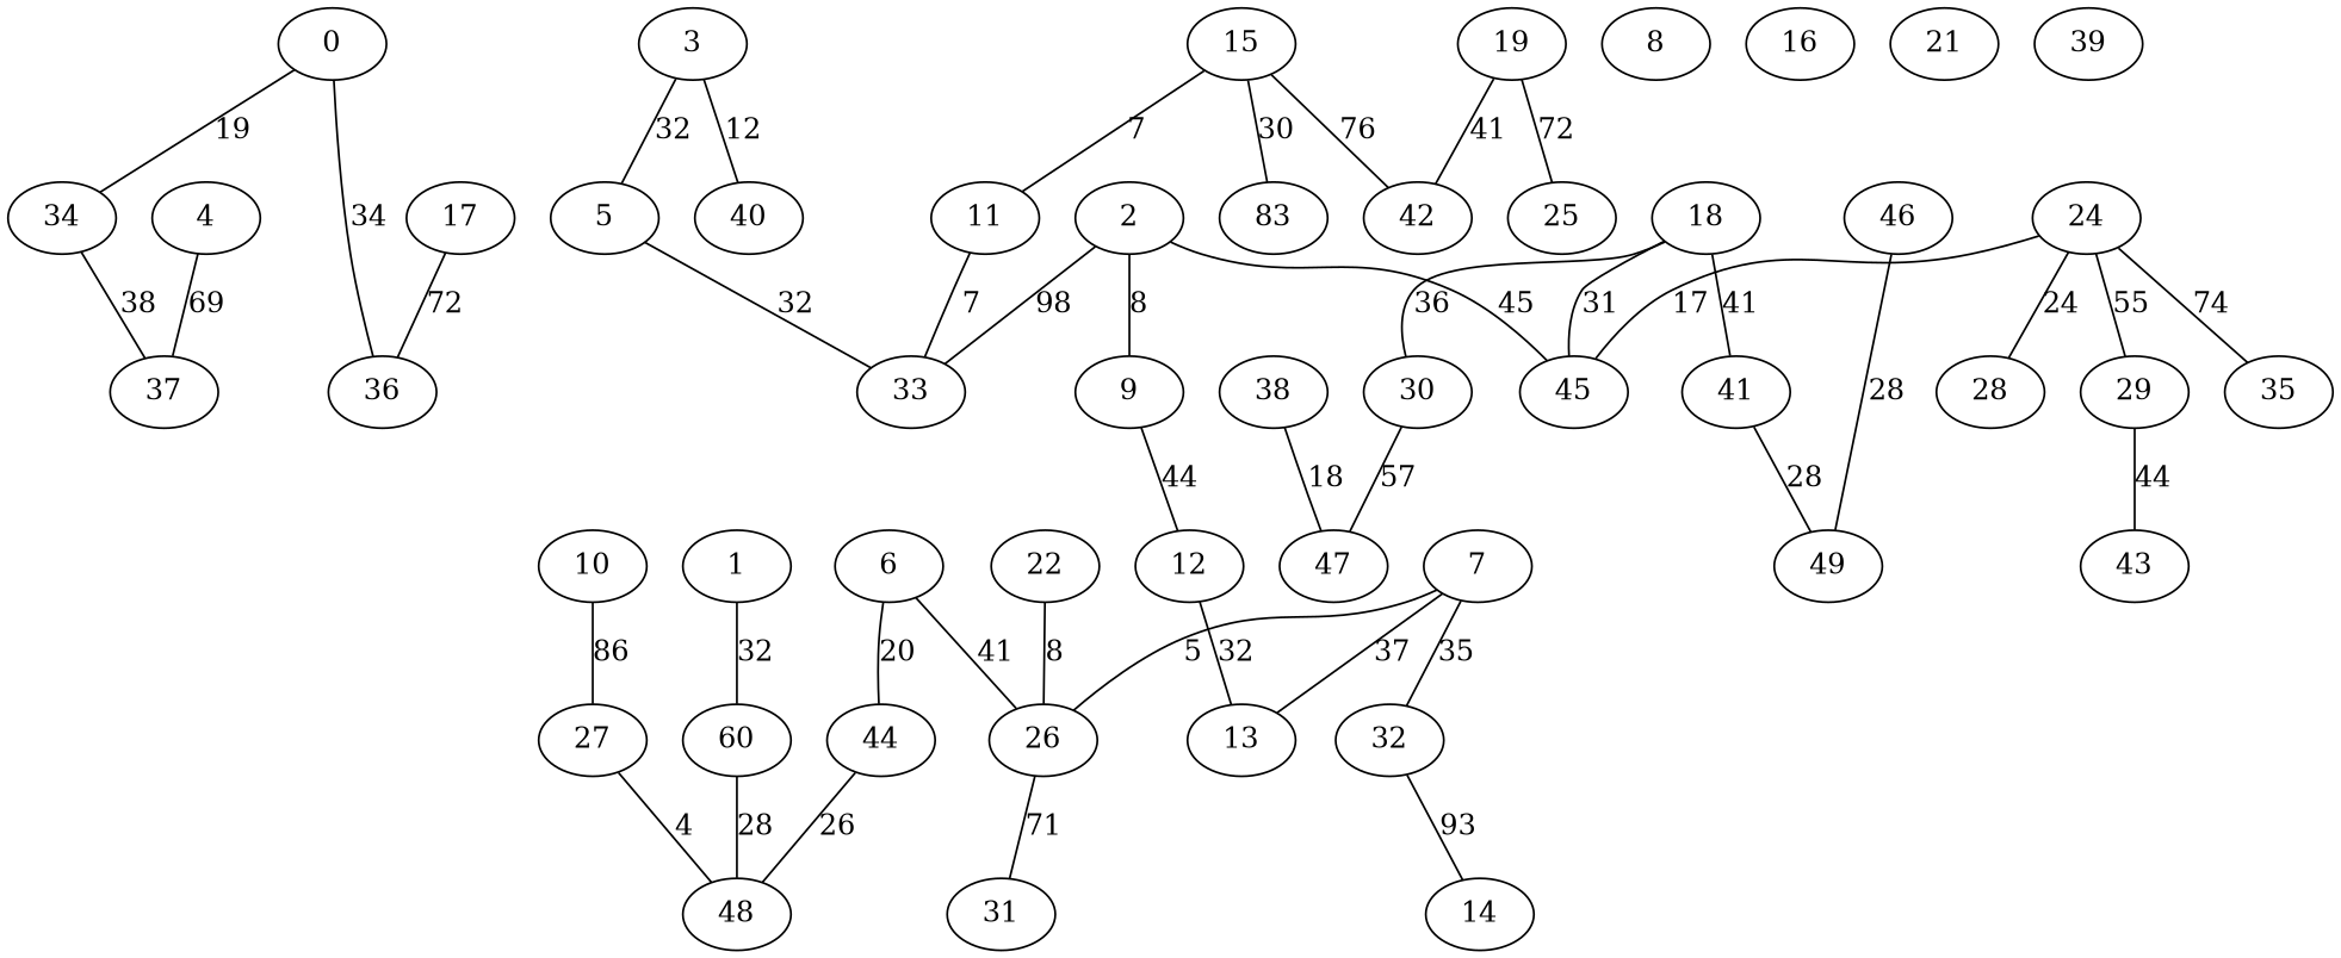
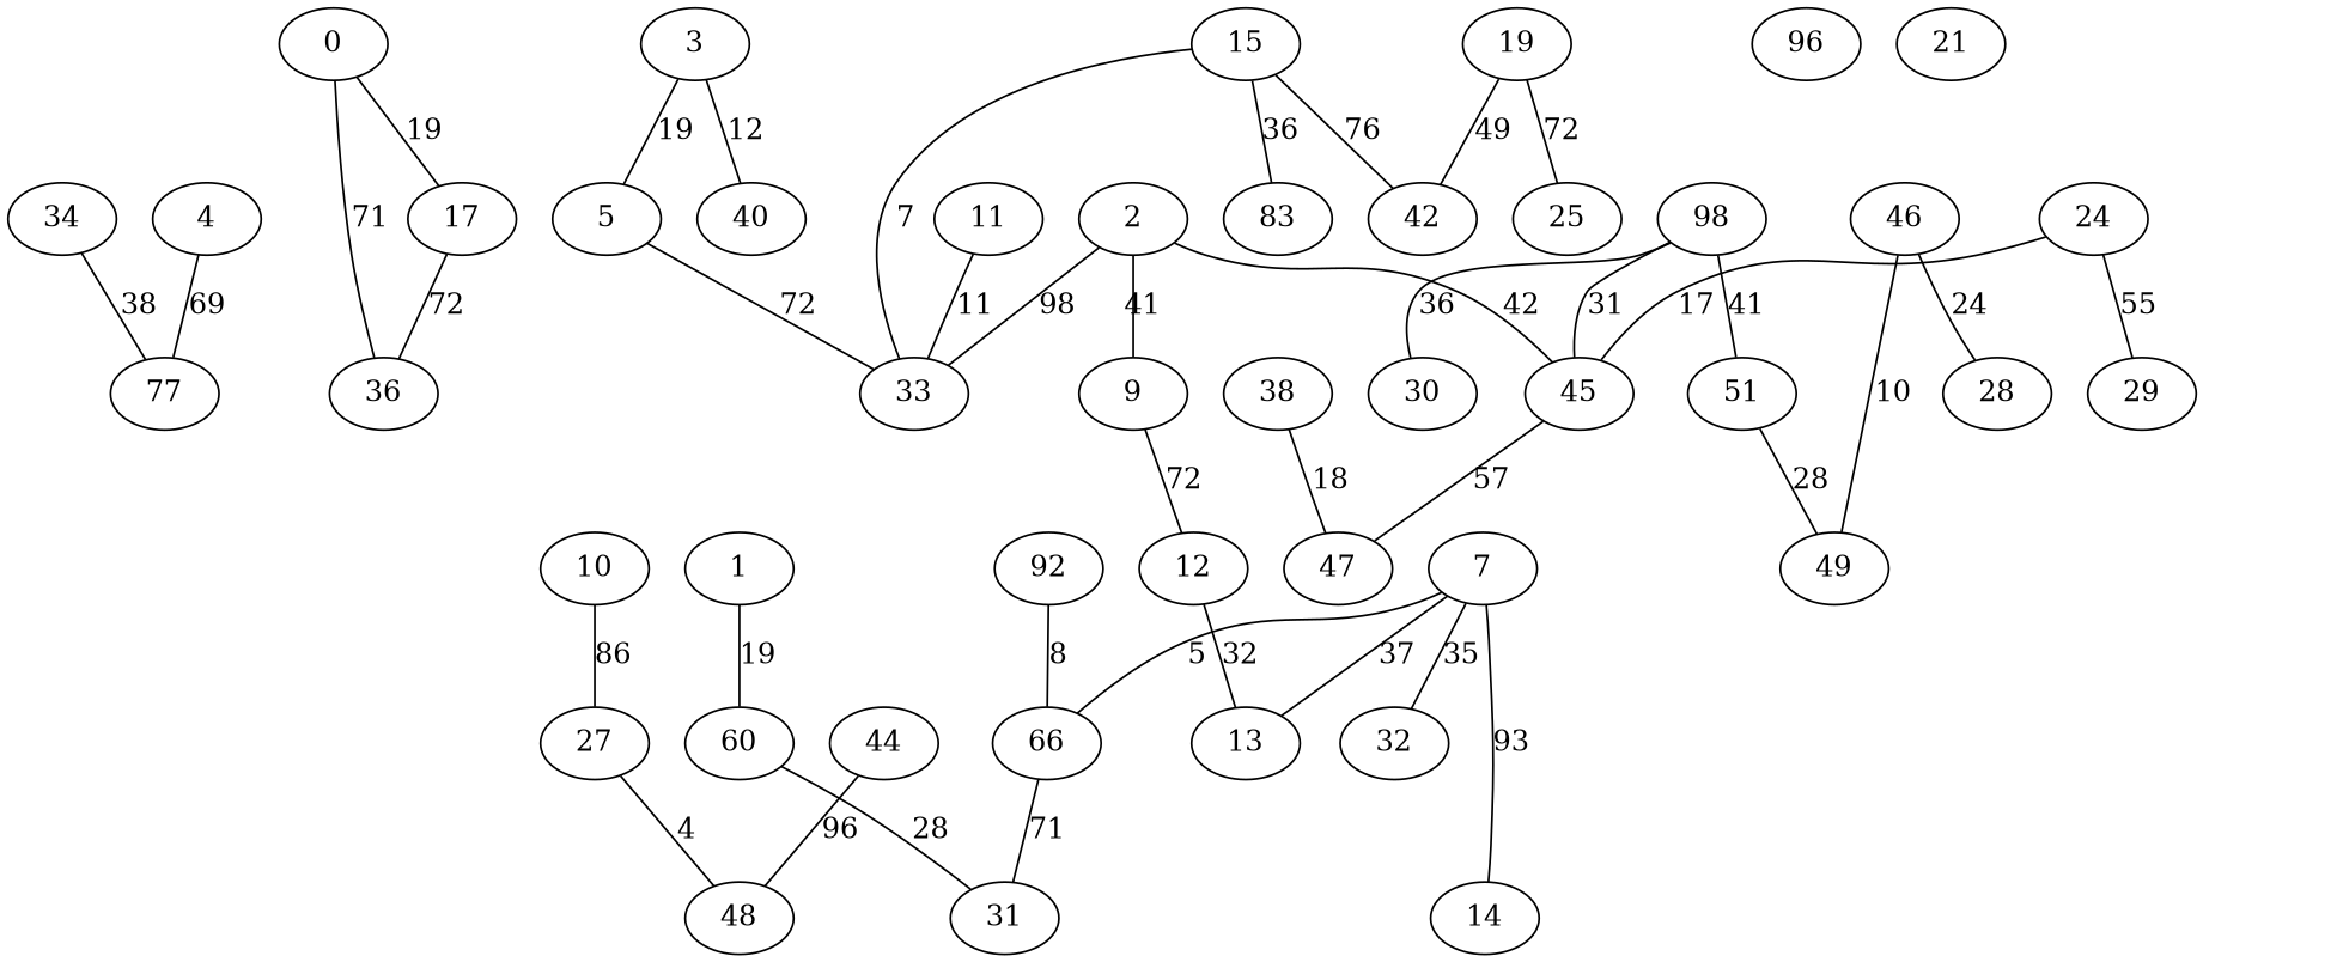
  graph {
    edge [color=black]
    n1 [label=0]
    n2 [label=34]
    n3 [label=36]
-   n4 [label=37]
+   n4 [label=77]
    n5 [label=1]
    n6 [label=60]
    n7 [label=48]
    n8 [label=2]
    n9 [label=9]
    n10 [label=33]
    n11 [label=45]
    n12 [label=12]
    n13 [label=3]
    n14 [label=5]
    n15 [label=40]
    n16 [label=4]
-   n17 [label=6]
-   n18 [label=26]
+   n18 [label=66]
    n19 [label=44]
    n20 [label=31]
    n21 [label=7]
    n22 [label=13]
    n23 [label=14]
    n24 [label=32]
-   n25 [label=8]
    n26 [label=10]
    n27 [label=27]
    n28 [label=11]
    n29 [label=15]
    n30 [label=83]
    n31 [label=42]
-   n32 [label=16]
+   n32 [label=96]
    n33 [label=17]
-   n34 [label=18]
+   n34 [label=98]
    n35 [label=30]
-   n36 [label=41]
+   n36 [label=51]
    n37 [label=47]
    n38 [label=49]
    n39 [label=19]
    n40 [label=25]
    n41 [label=21]
-   n42 [label=22]
+   n42 [label=92]
    n43 [label=24]
    n44 [label=28]
    n45 [label=29]
-   n46 [label=35]
-   n47 [label=43]
    n48 [label=38]
-   n49 [label=39]
    n50 [label=46]
-   n1 -- n2 [label=19]
-   n1 -- n3 [label=34]
+   n1 -- n33 [label=19]
+   n1 -- n3 [label=71]
    n2 -- n4 [label=38]
-   n5 -- n6 [label=32]
-   n6 -- n7 [label=28]
-   n8 -- n9 [label=8]
+   n5 -- n6 [label=19]
+   n6 -- n20 [label=28]
+   n8 -- n9 [label=41]
    n8 -- n10 [label=98]
-   n8 -- n11 [label=45]
-   n9 -- n12 [label=44]
+   n8 -- n11 [label=42]
+   n9 -- n12 [label=72]
    n12 -- n22 [label=32]
-   n13 -- n14 [label=32]
+   n13 -- n14 [label=19]
    n13 -- n15 [label=12]
-   n14 -- n10 [label=32]
+   n14 -- n10 [label=72]
    n16 -- n4 [label=69]
-   n17 -- n18 [label=41]
-   n17 -- n19 [label=20]
    n18 -- n20 [label=71]
-   n19 -- n7 [label=26]
+   n19 -- n7 [label=96]
    n21 -- n18 [label=5]
    n21 -- n22 [label=37]
-   n24 -- n23 [label=93]
+   n21 -- n23 [label=93]
    n21 -- n24 [label=35]
    n26 -- n27 [label=86]
    n27 -- n7 [label=4]
-   n28 -- n10 [label=7]
-   n29 -- n28 [label=7]
-   n29 -- n30 [label=30]
+   n28 -- n10 [label=11]
+   n29 -- n10 [label=7]
+   n29 -- n30 [label=36]
    n29 -- n31 [label=76]
    n33 -- n3 [label=72]
    n34 -- n11 [label=31]
    n34 -- n35 [label=36]
    n34 -- n36 [label=41]
-   n35 -- n37 [label=57]
+   n11 -- n37 [label=57]
    n36 -- n38 [label=28]
-   n39 -- n31 [label=41]
+   n39 -- n31 [label=49]
    n39 -- n40 [label=72]
    n42 -- n18 [label=8]
    n43 -- n11 [label=17]
-   n43 -- n44 [label=24]
+   n50 -- n44 [label=24]
    n43 -- n45 [label=55]
-   n43 -- n46 [label=74]
-   n45 -- n47 [label=44]
    n48 -- n37 [label=18]
-   n50 -- n38 [label=28]
+   n50 -- n38 [label=10]
  }
